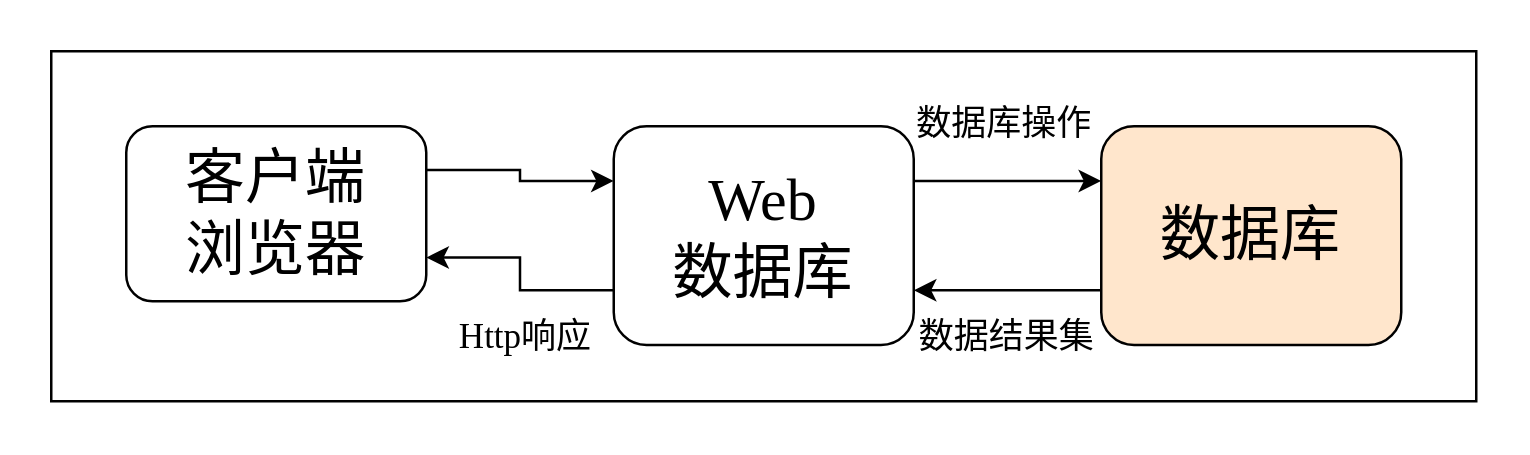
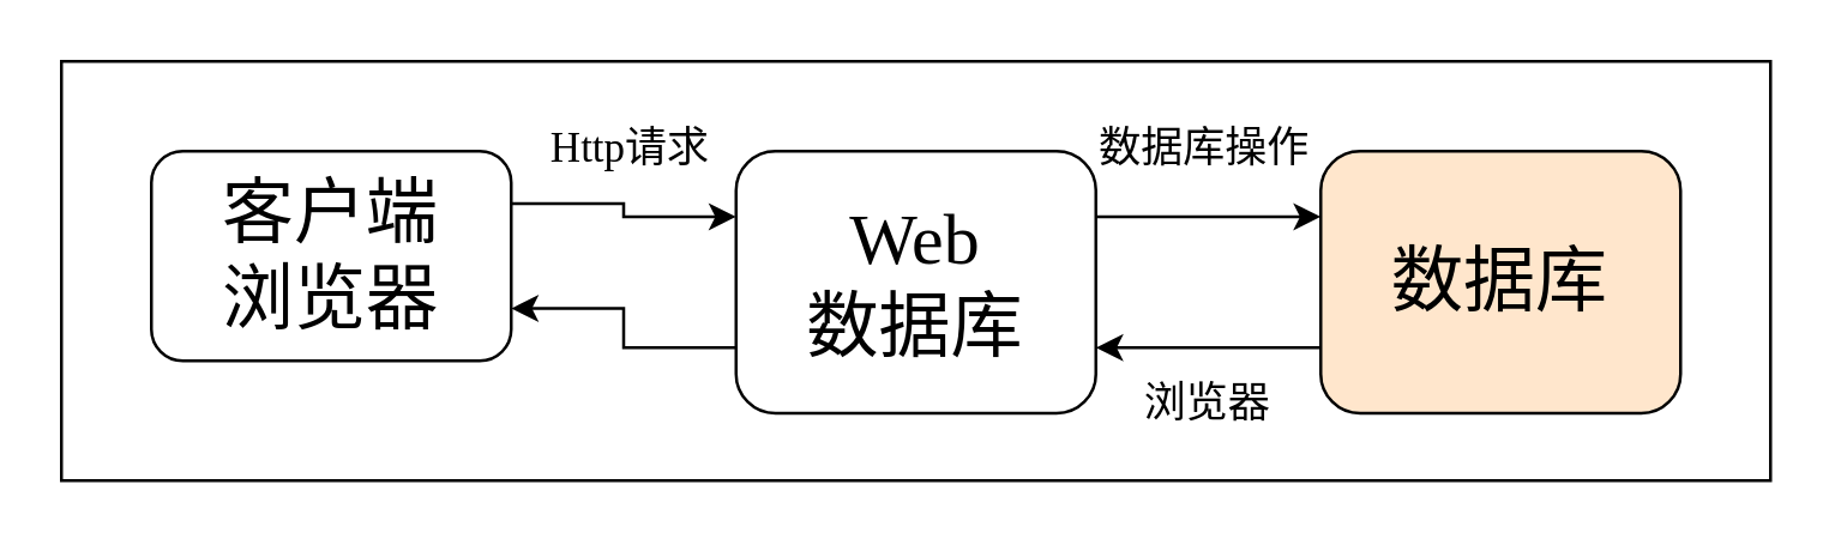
  <mxCell id="0" />
  <mxCell id="1" parent="0" />
  <mxCell id="2" value="" style="rounded=0;whiteSpace=wrap;html=1;" parent="1" vertex="1"><mxGeometry x="20" y="20" width="570" height="140" as="geometry" /></mxCell>
  <mxCell id="3" style="edgeStyle=orthogonalEdgeStyle;rounded=0;orthogonalLoop=1;jettySize=auto;html=1;exitX=1;exitY=0.25;exitDx=0;exitDy=0;entryX=0;entryY=0.25;entryDx=0;entryDy=0;" parent="1" source="4" target="7" edge="1"><mxGeometry relative="1" as="geometry" /></mxCell>
  <mxCell id="4" value="&lt;font style=&quot;font-size: 24px;&quot; face=&quot;Times New Roman&quot;&gt;客户端&lt;/font&gt;&lt;div&gt;&lt;font style=&quot;font-size: 24px;&quot; face=&quot;Times New Roman&quot;&gt;浏览器&lt;/font&gt;&lt;/div&gt;" style="rounded=1;whiteSpace=wrap;html=1;" parent="1" vertex="1"><mxGeometry x="50" y="50" width="120" height="70" as="geometry" /></mxCell>
  <mxCell id="5" style="edgeStyle=orthogonalEdgeStyle;rounded=0;orthogonalLoop=1;jettySize=auto;html=1;exitX=1;exitY=0.25;exitDx=0;exitDy=0;entryX=0;entryY=0.25;entryDx=0;entryDy=0;" parent="1" source="7" target="9" edge="1"><mxGeometry relative="1" as="geometry" /></mxCell>
  <mxCell id="6" style="edgeStyle=orthogonalEdgeStyle;rounded=0;orthogonalLoop=1;jettySize=auto;html=1;exitX=0;exitY=0.75;exitDx=0;exitDy=0;entryX=1;entryY=0.75;entryDx=0;entryDy=0;" parent="1" source="7" target="4" edge="1"><mxGeometry relative="1" as="geometry" /></mxCell>
  <mxCell id="7" value="&lt;font style=&quot;font-size: 24px;&quot; face=&quot;Times New Roman&quot;&gt;Web&lt;/font&gt;&lt;div&gt;&lt;font style=&quot;font-size: 24px;&quot; face=&quot;Times New Roman&quot;&gt;数据库&lt;/font&gt;&lt;/div&gt;" style="rounded=1;whiteSpace=wrap;html=1;" parent="1" vertex="1"><mxGeometry x="245" y="50" width="120" height="87.5" as="geometry" /></mxCell>
  <mxCell id="8" style="edgeStyle=orthogonalEdgeStyle;rounded=0;orthogonalLoop=1;jettySize=auto;html=1;exitX=0;exitY=0.75;exitDx=0;exitDy=0;entryX=1;entryY=0.75;entryDx=0;entryDy=0;" parent="1" source="9" target="7" edge="1"><mxGeometry relative="1" as="geometry" /></mxCell>
  <mxCell id="9" value="&lt;div&gt;&lt;span style=&quot;font-family: &amp;quot;Times New Roman&amp;quot;; font-size: 24px;&quot;&gt;数据库&lt;/span&gt;&lt;/div&gt;" style="rounded=1;whiteSpace=wrap;html=1;fillColor=#ffe6cc;" parent="1" vertex="1"><mxGeometry x="440" y="50" width="120" height="87.5" as="geometry" /></mxCell>
- <mxCell id="11" value="&lt;font style=&quot;font-size: 14px;&quot; face=&quot;Times New Roman&quot;&gt;Http响应&lt;/font&gt;" style="text;html=1;align=center;verticalAlign=middle;whiteSpace=wrap;rounded=0;" parent="1" vertex="1"><mxGeometry x="180" y="125" width="60" height="20" as="geometry" /></mxCell>
+ <mxCell id="10" value="&lt;font style=&quot;font-size: 14px;&quot; face=&quot;Times New Roman&quot;&gt;Http请求&lt;/font&gt;" style="text;html=1;align=center;verticalAlign=middle;whiteSpace=wrap;rounded=0;" parent="1" vertex="1"><mxGeometry x="180" y="40" width="60" height="20" as="geometry" /></mxCell>
  <mxCell id="12" value="&lt;font style=&quot;font-size: 14px;&quot; face=&quot;Times New Roman&quot;&gt;数据库操作&lt;/font&gt;" style="text;html=1;align=center;verticalAlign=middle;whiteSpace=wrap;rounded=0;" parent="1" vertex="1"><mxGeometry x="363" y="40" width="77" height="20" as="geometry" /></mxCell>
- <mxCell id="13" value="&lt;font style=&quot;font-size: 14px;&quot; face=&quot;Times New Roman&quot;&gt;数据结果集&lt;/font&gt;" style="text;html=1;align=center;verticalAlign=middle;whiteSpace=wrap;rounded=0;" parent="1" vertex="1"><mxGeometry x="364" y="125" width="77" height="20" as="geometry" /></mxCell>
+ <mxCell id="13" value="&lt;font style=&quot;font-size: 14px;&quot; face=&quot;Times New Roman&quot;&gt;浏览器&lt;/font&gt;" style="text;html=1;align=center;verticalAlign=middle;whiteSpace=wrap;rounded=0;" parent="1" vertex="1"><mxGeometry x="364" y="125" width="77" height="20" as="geometry" /></mxCell>
